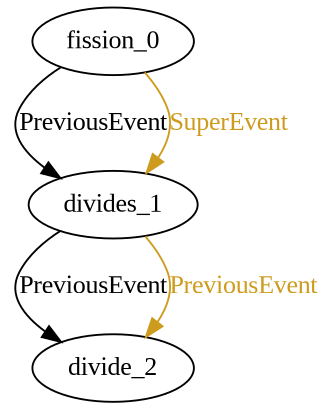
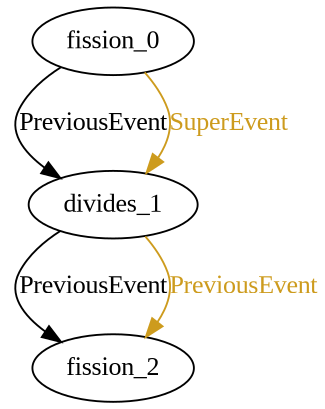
  digraph {
    rankdir=TB
    fontname="Liberation Serif"
    node [fontname="Liberation Serif"]
    edge [color=Black fontcolor=black fontname="Liberation Serif"]
    n1 [label=fission_0]
    n2 [label=divides_1]
-   n3 [label=divide_2]
+   n3 [label=fission_2]
    n1 -> n2 [label=PreviousEvent]
    n1 -> n2 [color=goldenrod3 fontcolor=goldenrod3 label=SuperEvent]
    n2 -> n3 [label=PreviousEvent]
    n2 -> n3 [color=goldenrod3 fontcolor=goldenrod3 label=PreviousEvent]
  }
